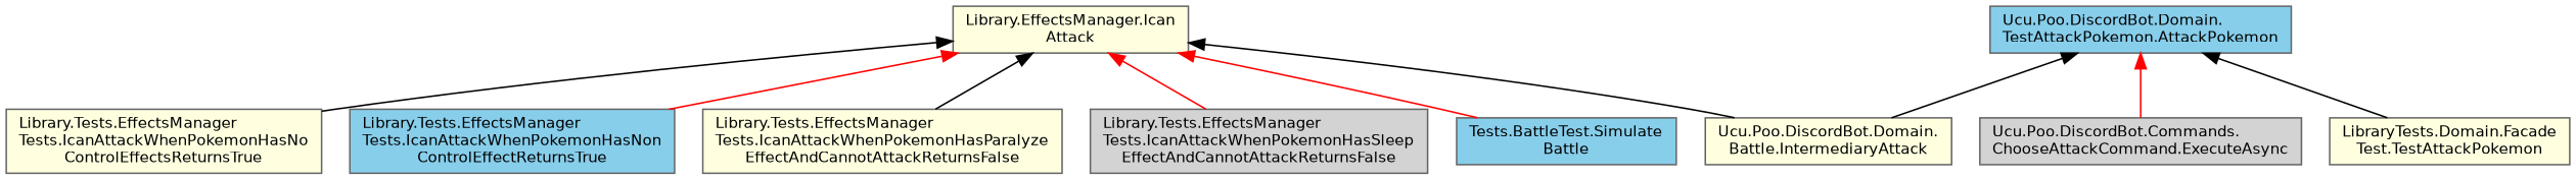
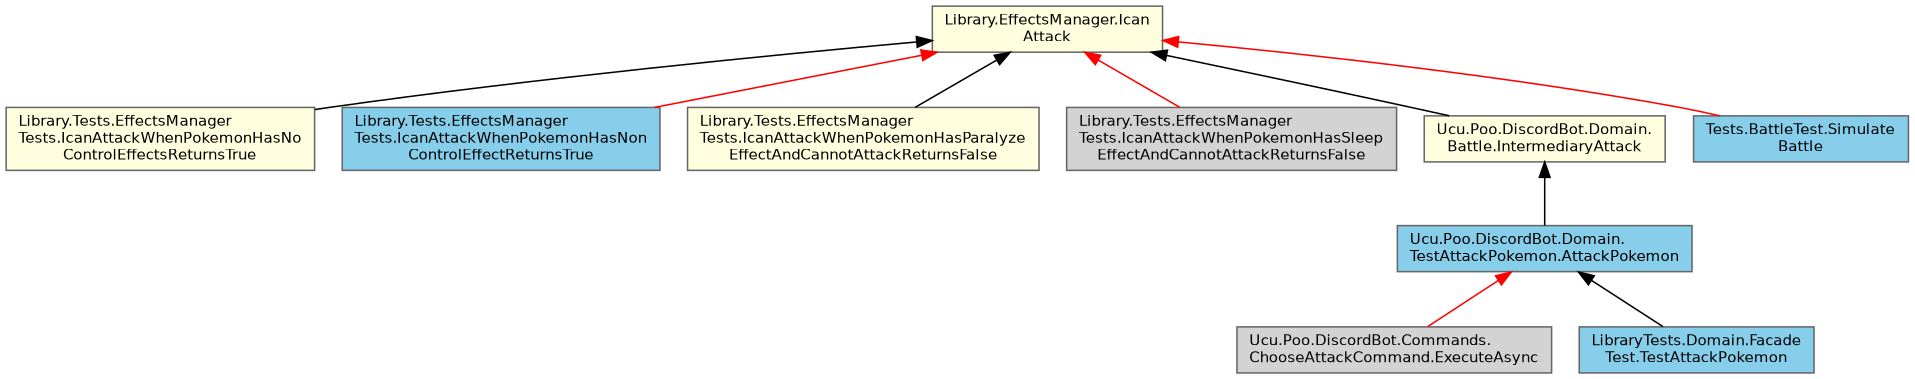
  digraph {
    rankdir=TB
    node [color=grey40 fillcolor=lightyellow fontname=Helvetica fontsize=10 shape=box style=filled]
    edge [color=black dir=back fontname=Helvetica fontsize=10 labelfontname=Helvetica labelfontsize=10 style=solid]
    n1 [color=gray40 fontcolor=black height=0.2 label="Library.EffectsManager.Ican\lAttack" width=0.4]
    n2 [height=0.2 label="Library.Tests.EffectsManager\lTests.IcanAttackWhenPokemonHasNo\lControlEffectsReturnsTrue" width=0.4]
    n3 [fillcolor=skyblue height=0.2 label="Library.Tests.EffectsManager\lTests.IcanAttackWhenPokemonHasNon\lControlEffectReturnsTrue" width=0.4]
    n4 [height=0.2 label="Library.Tests.EffectsManager\lTests.IcanAttackWhenPokemonHasParalyze\lEffectAndCannotAttackReturnsFalse" width=0.4]
    n5 [fillcolor=lightgrey height=0.2 label="Library.Tests.EffectsManager\lTests.IcanAttackWhenPokemonHasSleep\lEffectAndCannotAttackReturnsFalse" width=0.4]
    n6 [height=0.2 label="Ucu.Poo.DiscordBot.Domain.\lBattle.IntermediaryAttack" width=0.4]
    n7 [fillcolor=skyblue height=0.2 label="Tests.BattleTest.Simulate\lBattle" width=0.4]
    n8 [fillcolor=skyblue height=0.2 label="Ucu.Poo.DiscordBot.Domain.\lTestAttackPokemon.AttackPokemon" width=0.4]
    n9 [fillcolor=lightgrey height=0.2 label="Ucu.Poo.DiscordBot.Commands.\lChooseAttackCommand.ExecuteAsync" width=0.4]
-   n10 [height=0.2 label="LibraryTests.Domain.Facade\lTest.TestAttackPokemon" width=0.4]
+   n10 [fillcolor=skyblue height=0.2 label="LibraryTests.Domain.Facade\lTest.TestAttackPokemon" width=0.4]
    n1 -> n2
    n1 -> n3 [color=red]
    n1 -> n4
    n1 -> n5 [color=red]
    n1 -> n6
    n1 -> n7 [color=red]
-   n8 -> n6
+   n6 -> n8
    n8 -> n9 [color=red]
    n8 -> n10
  }
